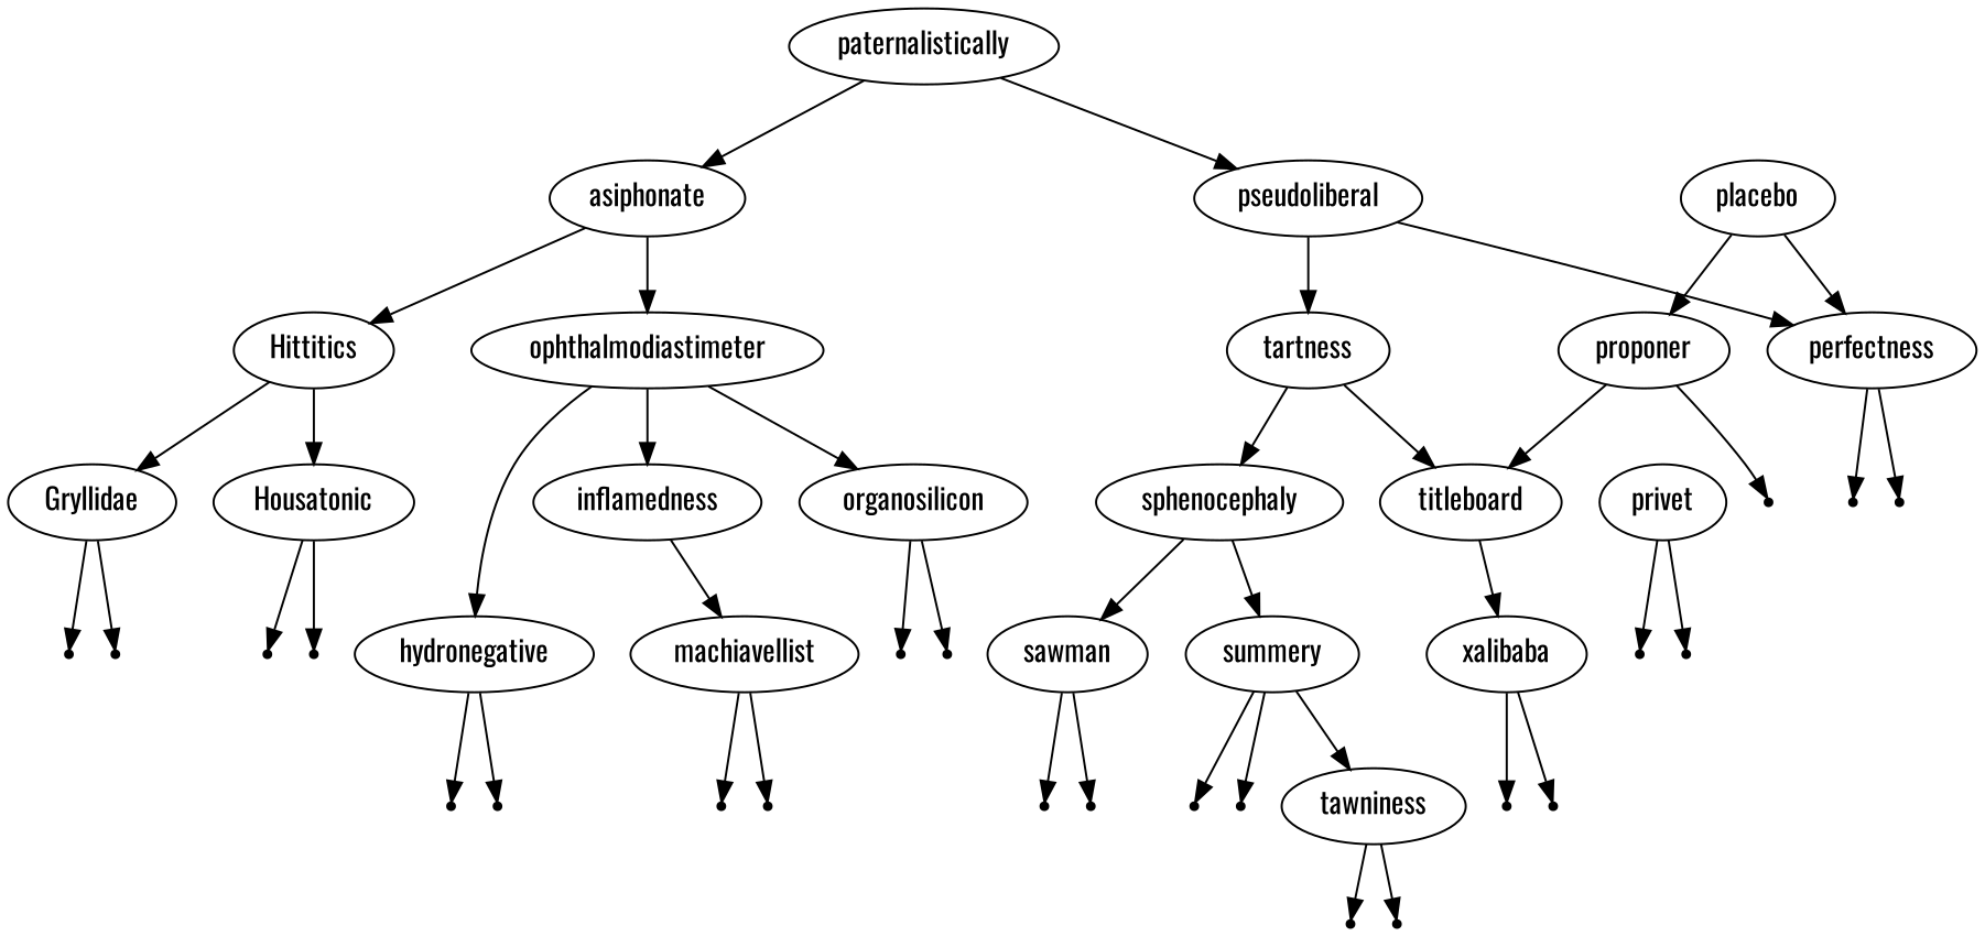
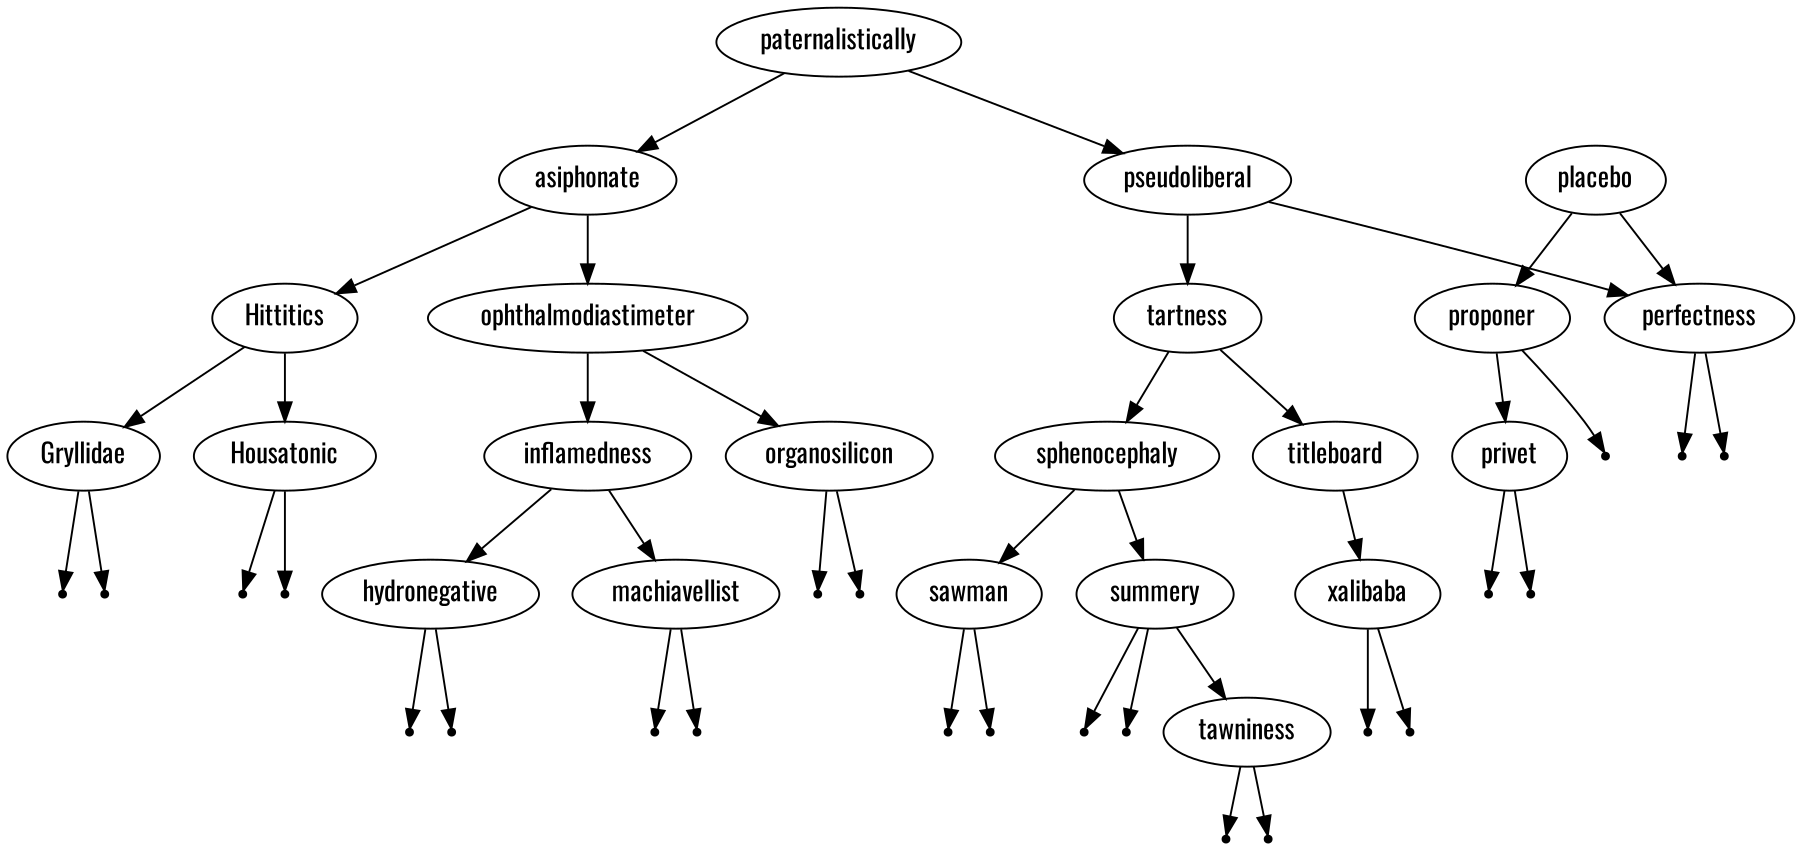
  digraph {
    fontname=Oswald
    node [fontname=Oswald shape=point]
    edge [fontname=Oswald]
    paternalistically [shape=""]
    asiphonate [shape=""]
    pseudoliberal [shape=""]
    Hittitics [shape=""]
    ophthalmodiastimeter [shape=""]
    tartness [shape=""]
    perfectness [shape=""]
    Gryllidae [shape=""]
    Housatonic [shape=""]
    inflamedness [shape=""]
    organosilicon [shape=""]
    null101
    null102
    null103
    null104
    hydronegative [shape=""]
    machiavellist [shape=""]
    null109
    null110
    null105
    null106
    null107
    null108
    placebo [shape=""]
    proponer [shape=""]
    sphenocephaly [shape=""]
    titleboard [shape=""]
    null111
    null112
    privet [shape=""]
    null115
    null113
    null114
    sawman [shape=""]
    summery [shape=""]
    xalibaba [shape=""]
    null116
    null117
    null118
    null119
    tawniness [shape=""]
    null120
    null121
    null122
    null123
    paternalistically -> asiphonate
    paternalistically -> pseudoliberal
    asiphonate -> Hittitics
    asiphonate -> ophthalmodiastimeter
    pseudoliberal -> tartness
    pseudoliberal -> perfectness
    Hittitics -> Gryllidae
    Hittitics -> Housatonic
    ophthalmodiastimeter -> inflamedness
    ophthalmodiastimeter -> organosilicon
    tartness -> sphenocephaly
    tartness -> titleboard
    perfectness -> null111
    perfectness -> null112
    Gryllidae -> null101
    Gryllidae -> null102
    Housatonic -> null103
    Housatonic -> null104
-   ophthalmodiastimeter -> hydronegative
+   inflamedness -> hydronegative
    inflamedness -> machiavellist
    organosilicon -> null109
    organosilicon -> null110
    hydronegative -> null105
    hydronegative -> null106
    machiavellist -> null107
    machiavellist -> null108
    placebo -> perfectness
    placebo -> proponer
-   proponer -> titleboard
+   proponer -> privet
    proponer -> null115
    sphenocephaly -> sawman
    sphenocephaly -> summery
    titleboard -> xalibaba
    privet -> null113
    privet -> null114
    sawman -> null116
    sawman -> null117
    summery -> null118
    summery -> null119
    summery -> tawniness
    xalibaba -> null122
    xalibaba -> null123
    tawniness -> null120
    tawniness -> null121
  }
